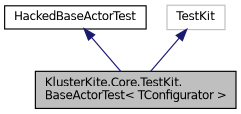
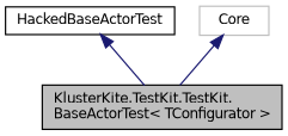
  digraph {
    node [color=black fillcolor=white fontname=Helvetica fontsize=10 shape=record style=filled]
    edge [color=midnightblue dir=back fontname=Helvetica fontsize=10 labelfontname=Helvetica labelfontsize=10 style=solid]
-   n1 [fillcolor=grey75 fontcolor=black height=0.2 label="KlusterKite.Core.TestKit.\lBaseActorTest\< TConfigurator \>" width=0.4]
+   n1 [fillcolor=grey75 fontcolor=black height=0.2 label="KlusterKite.TestKit.TestKit.\lBaseActorTest\< TConfigurator \>" width=0.4]
    n2 [height=0.2 label=HackedBaseActorTest width=0.4]
-   n3 [color=grey75 height=0.2 label=TestKit width=0.4]
+   n3 [color=grey75 height=0.2 label=Core width=0.4]
    n2 -> n1
    n3 -> n1
  }
